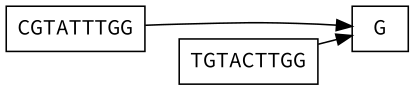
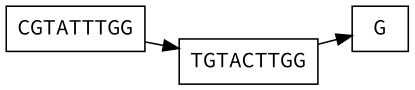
  digraph {
    fontname="Source Code Pro"
    rankdir=LR
    ranksep=0.3
    node [fontname="Source Code Pro" margin=0.1 shape=box]
    edge [fontname="Source Code Pro"]
    CGTATTTGG [height=0.15 width=0.5]
    G [height=0.15 width=0.5]
    TGTACTTGG [height=0.15 width=0.5]
-   CGTATTTGG -> G
+   CGTATTTGG -> TGTACTTGG
    TGTACTTGG -> G
  }
